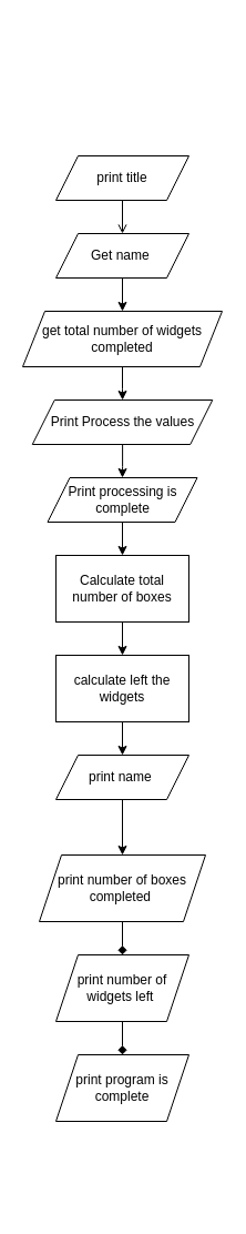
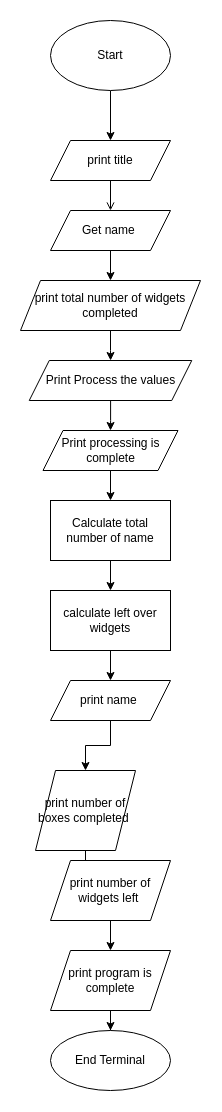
  <mxCell id="0" />
  <mxCell id="1" parent="0" />
+ <mxCell id="2" value="" style="edgeStyle=orthogonalEdgeStyle;rounded=0;orthogonalLoop=1;jettySize=auto;html=1;" parent="1" source="3" target="5" edge="1"><mxGeometry relative="1" as="geometry" /></mxCell>
+ <mxCell id="3" value="Start" style="ellipse;whiteSpace=wrap;html=1;" parent="1" vertex="1"><mxGeometry x="50" y="20" width="120" height="70" as="geometry" /></mxCell>
  <mxCell id="4" style="edgeStyle=orthogonalEdgeStyle;rounded=0;orthogonalLoop=1;jettySize=auto;html=1;exitX=0.5;exitY=1;exitDx=0;exitDy=0;entryX=0.5;entryY=0;entryDx=0;entryDy=0;endArrow=open;" edge="1" parent="1" source="5" target="7"><mxGeometry relative="1" as="geometry" /></mxCell>
  <mxCell id="5" value="print title" style="shape=parallelogram;perimeter=parallelogramPerimeter;whiteSpace=wrap;html=1;fixedSize=1;" parent="1" vertex="1"><mxGeometry x="50" y="140" width="120" height="40" as="geometry" /></mxCell>
  <mxCell id="6" style="edgeStyle=orthogonalEdgeStyle;rounded=0;orthogonalLoop=1;jettySize=auto;html=1;exitX=0.5;exitY=1;exitDx=0;exitDy=0;entryX=0.5;entryY=0;entryDx=0;entryDy=0;" edge="1" parent="1" source="7" target="9"><mxGeometry relative="1" as="geometry" /></mxCell>
  <mxCell id="7" value="Get name&amp;nbsp;" style="shape=parallelogram;perimeter=parallelogramPerimeter;whiteSpace=wrap;html=1;fixedSize=1;" parent="1" vertex="1"><mxGeometry x="50" y="210" width="120" height="40" as="geometry" /></mxCell>
  <mxCell id="8" value="" style="edgeStyle=orthogonalEdgeStyle;rounded=0;orthogonalLoop=1;jettySize=auto;html=1;" edge="1" parent="1" source="9" target="11"><mxGeometry relative="1" as="geometry" /></mxCell>
- <mxCell id="9" value="get total number of widgets completed" style="shape=parallelogram;perimeter=parallelogramPerimeter;whiteSpace=wrap;html=1;fixedSize=1;" parent="1" vertex="1"><mxGeometry x="20" y="280" width="180" height="50" as="geometry" /></mxCell>
+ <mxCell id="9" value="print total number of widgets completed" style="shape=parallelogram;perimeter=parallelogramPerimeter;whiteSpace=wrap;html=1;fixedSize=1;" parent="1" vertex="1"><mxGeometry x="20" y="280" width="180" height="50" as="geometry" /></mxCell>
  <mxCell id="10" value="" style="edgeStyle=orthogonalEdgeStyle;rounded=0;orthogonalLoop=1;jettySize=auto;html=1;" edge="1" parent="1" source="11" target="26"><mxGeometry relative="1" as="geometry" /></mxCell>
  <mxCell id="11" value="Print Process the values" style="shape=parallelogram;perimeter=parallelogramPerimeter;whiteSpace=wrap;html=1;fixedSize=1;" vertex="1" parent="1"><mxGeometry x="28.75" y="360" width="162.5" height="40" as="geometry" /></mxCell>
  <mxCell id="12" value="" style="edgeStyle=orthogonalEdgeStyle;rounded=0;orthogonalLoop=1;jettySize=auto;html=1;" edge="1" parent="1" source="13" target="15"><mxGeometry relative="1" as="geometry" /></mxCell>
- <mxCell id="13" value="Calculate total number of boxes" style="whiteSpace=wrap;html=1;" vertex="1" parent="1"><mxGeometry x="50" y="500" width="120" height="60" as="geometry" /></mxCell>
+ <mxCell id="13" value="Calculate total number of name" style="whiteSpace=wrap;html=1;" vertex="1" parent="1"><mxGeometry x="50" y="500" width="120" height="60" as="geometry" /></mxCell>
  <mxCell id="14" value="" style="edgeStyle=orthogonalEdgeStyle;rounded=0;orthogonalLoop=1;jettySize=auto;html=1;" edge="1" parent="1" source="15" target="17"><mxGeometry relative="1" as="geometry" /></mxCell>
- <mxCell id="15" value="calculate left the widgets" style="whiteSpace=wrap;html=1;" vertex="1" parent="1"><mxGeometry x="50" y="590" width="120" height="60" as="geometry" /></mxCell>
+ <mxCell id="15" value="calculate left over widgets" style="whiteSpace=wrap;html=1;" vertex="1" parent="1"><mxGeometry x="50" y="590" width="120" height="60" as="geometry" /></mxCell>
  <mxCell id="16" value="" style="edgeStyle=orthogonalEdgeStyle;rounded=0;orthogonalLoop=1;jettySize=auto;html=1;" edge="1" parent="1" source="17" target="19"><mxGeometry relative="1" as="geometry" /></mxCell>
  <mxCell id="17" value="print name&amp;nbsp;" style="shape=parallelogram;perimeter=parallelogramPerimeter;whiteSpace=wrap;html=1;fixedSize=1;" vertex="1" parent="1"><mxGeometry x="50" y="680" width="120" height="40" as="geometry" /></mxCell>
  <mxCell id="18" value="" style="edgeStyle=orthogonalEdgeStyle;rounded=0;orthogonalLoop=1;jettySize=auto;html=1;endArrow=diamond;" edge="1" parent="1" source="19" target="21"><mxGeometry relative="1" as="geometry" /></mxCell>
- <mxCell id="19" value="print number of boxes completed&amp;nbsp;" style="shape=parallelogram;perimeter=parallelogramPerimeter;whiteSpace=wrap;html=1;fixedSize=1;" vertex="1" parent="1"><mxGeometry x="35" y="770" width="150" height="60" as="geometry" /></mxCell>
- <mxCell id="20" value="" style="edgeStyle=orthogonalEdgeStyle;rounded=0;orthogonalLoop=1;jettySize=auto;html=1;endArrow=diamond;" edge="1" parent="1" source="21" target="23"><mxGeometry relative="1" as="geometry" /></mxCell>
+ <mxCell id="19" value="print number of boxes completed&amp;nbsp;" style="shape=parallelogram;perimeter=parallelogramPerimeter;whiteSpace=wrap;html=1;fixedSize=1;" vertex="1" parent="1"><mxGeometry x="35" y="770" width="100" height="80" as="geometry" /></mxCell>
+ <mxCell id="20" value="" style="edgeStyle=orthogonalEdgeStyle;rounded=0;orthogonalLoop=1;jettySize=auto;html=1;" edge="1" parent="1" source="21" target="23"><mxGeometry relative="1" as="geometry" /></mxCell>
  <mxCell id="21" value="print number of widgets left&amp;nbsp;" style="shape=parallelogram;perimeter=parallelogramPerimeter;whiteSpace=wrap;html=1;fixedSize=1;" vertex="1" parent="1"><mxGeometry x="50" y="860" width="120" height="60" as="geometry" /></mxCell>
+ <mxCell id="22" value="" style="edgeStyle=orthogonalEdgeStyle;rounded=0;orthogonalLoop=1;jettySize=auto;html=1;" edge="1" parent="1" source="23" target="24"><mxGeometry relative="1" as="geometry" /></mxCell>
  <mxCell id="23" value="print program is complete" style="shape=parallelogram;perimeter=parallelogramPerimeter;whiteSpace=wrap;html=1;fixedSize=1;" vertex="1" parent="1"><mxGeometry x="50" y="950" width="120" height="60" as="geometry" /></mxCell>
+ <mxCell id="24" value="End Terminal" style="ellipse;whiteSpace=wrap;html=1;" vertex="1" parent="1"><mxGeometry x="50" y="1030" width="120" height="60" as="geometry" /></mxCell>
  <mxCell id="25" value="" style="edgeStyle=orthogonalEdgeStyle;rounded=0;orthogonalLoop=1;jettySize=auto;html=1;" edge="1" parent="1" source="26" target="13"><mxGeometry relative="1" as="geometry" /></mxCell>
  <mxCell id="26" value="Print processing is complete" style="shape=parallelogram;perimeter=parallelogramPerimeter;whiteSpace=wrap;html=1;fixedSize=1;" vertex="1" parent="1"><mxGeometry x="42.5" y="430" width="135" height="40" as="geometry" /></mxCell>
  <mxCell id="27" style="edgeStyle=orthogonalEdgeStyle;rounded=0;orthogonalLoop=1;jettySize=auto;html=1;exitX=0.5;exitY=1;exitDx=0;exitDy=0;" edge="1" parent="1" source="26" target="26"><mxGeometry relative="1" as="geometry" /></mxCell>
